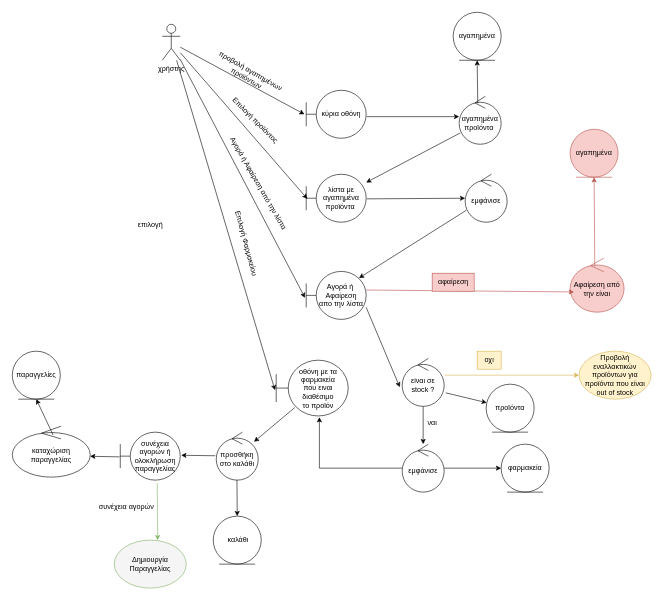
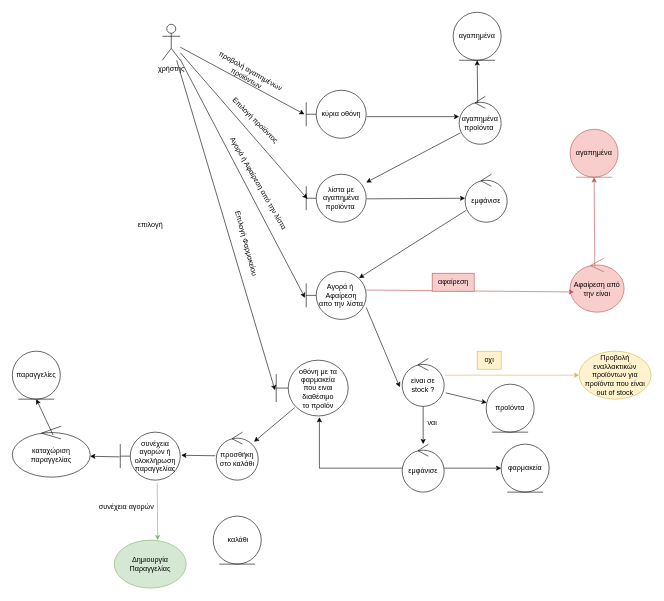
  <mxCell id="0" />
  <mxCell id="1" parent="0" />
  <mxCell id="2" value="χρήστης" style="shape=umlActor;verticalLabelPosition=bottom;verticalAlign=top;html=1;" parent="1" vertex="1"><mxGeometry x="270" y="40" width="30" height="60" as="geometry" /></mxCell>
  <mxCell id="3" value="κύρια οθόνη" style="shape=umlBoundary;whiteSpace=wrap;html=1;" parent="1" vertex="1"><mxGeometry x="510" y="150" width="100" height="80" as="geometry" /></mxCell>
  <mxCell id="4" value="προβολή&amp;nbsp;αγαπημένων &lt;br&gt;προϊόντων&lt;br&gt;&amp;nbsp;" style="text;html=1;align=center;verticalAlign=middle;resizable=0;points=[];autosize=1;strokeColor=none;fillColor=none;rotation=30;" parent="1" vertex="1"><mxGeometry x="340" y="100" width="140" height="60" as="geometry" /></mxCell>
  <mxCell id="5" value="αγαπημένα&lt;br style=&quot;border-color: var(--border-color);&quot;&gt;προϊόντα&amp;nbsp;" style="ellipse;shape=umlControl;whiteSpace=wrap;html=1;" parent="1" vertex="1"><mxGeometry x="765" y="160" width="70" height="80" as="geometry" /></mxCell>
  <mxCell id="6" value="λίστα με αγαπημένα&lt;br style=&quot;border-color: var(--border-color);&quot;&gt;&lt;span style=&quot;&quot;&gt;προϊόντα&amp;nbsp;&lt;/span&gt;" style="shape=umlBoundary;whiteSpace=wrap;html=1;" parent="1" vertex="1"><mxGeometry x="510" y="290" width="100" height="80" as="geometry" /></mxCell>
  <mxCell id="7" value="" style="endArrow=classic;html=1;rounded=0;exitX=1.01;exitY=0.55;exitDx=0;exitDy=0;exitPerimeter=0;entryX=0;entryY=0.425;entryDx=0;entryDy=0;entryPerimeter=0;" parent="1" source="3" target="5" edge="1"><mxGeometry width="50" height="50" relative="1" as="geometry"><mxPoint x="1370" y="400" as="sourcePoint" /><mxPoint x="1420" y="350" as="targetPoint" /></mxGeometry></mxCell>
  <mxCell id="8" value="εμφάνισε" style="ellipse;shape=umlControl;whiteSpace=wrap;html=1;" parent="1" vertex="1"><mxGeometry x="775" y="290" width="70" height="80" as="geometry" /></mxCell>
  <mxCell id="9" value="" style="endArrow=classic;html=1;rounded=0;exitX=1.01;exitY=0.513;exitDx=0;exitDy=0;exitPerimeter=0;entryX=0;entryY=0.5;entryDx=0;entryDy=0;entryPerimeter=0;" parent="1" source="6" target="8" edge="1"><mxGeometry width="50" height="50" relative="1" as="geometry"><mxPoint x="1400" y="510" as="sourcePoint" /><mxPoint x="1450" y="460" as="targetPoint" /></mxGeometry></mxCell>
  <mxCell id="10" value="Αγορά ή&amp;nbsp; Αφαίρεση&lt;br style=&quot;border-color: var(--border-color);&quot;&gt;&lt;span style=&quot;&quot;&gt;απο την λίστα&lt;/span&gt;" style="shape=umlBoundary;whiteSpace=wrap;html=1;" parent="1" vertex="1"><mxGeometry x="510" y="452" width="100" height="80" as="geometry" /></mxCell>
  <mxCell id="11" value="" style="endArrow=classic;html=1;rounded=0;exitX=0.029;exitY=0.75;exitDx=0;exitDy=0;exitPerimeter=0;entryX=0.88;entryY=0.138;entryDx=0;entryDy=0;entryPerimeter=0;" parent="1" source="8" target="10" edge="1"><mxGeometry width="50" height="50" relative="1" as="geometry"><mxPoint x="1040" y="572" as="sourcePoint" /><mxPoint x="1090" y="522" as="targetPoint" /></mxGeometry></mxCell>
  <mxCell id="12" value="Aγορά ή Αφαίρεση από την λίστα" style="text;html=1;align=center;verticalAlign=middle;resizable=0;points=[];autosize=1;strokeColor=none;fillColor=none;rotation=60;" parent="1" vertex="1"><mxGeometry x="330" y="290" width="200" height="30" as="geometry" /></mxCell>
  <mxCell id="13" value="Επιλογή προϊόντος" style="text;html=1;align=center;verticalAlign=middle;resizable=0;points=[];autosize=1;strokeColor=none;fillColor=none;rotation=45;" parent="1" vertex="1"><mxGeometry x="360" y="185" width="130" height="30" as="geometry" /></mxCell>
  <mxCell id="14" value="" style="endArrow=classic;html=1;rounded=0;exitX=1;exitY=0.75;exitDx=0;exitDy=0;exitPerimeter=0;entryX=-0.057;entryY=0.6;entryDx=0;entryDy=0;entryPerimeter=0;" parent="1" source="10" target="16" edge="1"><mxGeometry width="50" height="50" relative="1" as="geometry"><mxPoint x="970" y="562" as="sourcePoint" /><mxPoint x="1140" y="687" as="targetPoint" /></mxGeometry></mxCell>
  <mxCell id="15" style="edgeStyle=orthogonalEdgeStyle;rounded=0;orthogonalLoop=1;jettySize=auto;html=1;" parent="1" source="16" target="20" edge="1"><mxGeometry relative="1" as="geometry" /></mxCell>
  <mxCell id="16" value="εiναι σε stock ?" style="ellipse;shape=umlControl;whiteSpace=wrap;html=1;" parent="1" vertex="1"><mxGeometry x="670" y="597" width="70" height="80" as="geometry" /></mxCell>
  <mxCell id="17" value="φαρμακεία" style="ellipse;shape=umlEntity;whiteSpace=wrap;html=1;" parent="1" vertex="1"><mxGeometry x="835" y="740" width="80" height="80" as="geometry" /></mxCell>
  <mxCell id="18" style="edgeStyle=orthogonalEdgeStyle;rounded=0;orthogonalLoop=1;jettySize=auto;html=1;entryX=0;entryY=0.5;entryDx=0;entryDy=0;" parent="1" source="20" target="17" edge="1"><mxGeometry relative="1" as="geometry" /></mxCell>
  <mxCell id="19" style="edgeStyle=orthogonalEdgeStyle;rounded=0;orthogonalLoop=1;jettySize=auto;html=1;entryX=0.6;entryY=1.022;entryDx=0;entryDy=0;entryPerimeter=0;" parent="1" source="20" target="22" edge="1"><mxGeometry relative="1" as="geometry" /></mxCell>
  <mxCell id="20" value="εμφάνισε" style="ellipse;shape=umlControl;whiteSpace=wrap;html=1;" parent="1" vertex="1"><mxGeometry x="670" y="740" width="70" height="80" as="geometry" /></mxCell>
  <mxCell id="21" value="ναι" style="text;html=1;align=center;verticalAlign=middle;resizable=0;points=[];autosize=1;strokeColor=none;fillColor=none;" parent="1" vertex="1"><mxGeometry x="700" y="690" width="40" height="30" as="geometry" /></mxCell>
  <mxCell id="22" value="οθόνη με τα φαρμακεία&lt;br style=&quot;border-color: var(--border-color);&quot;&gt;&lt;span style=&quot;&quot;&gt;που ειναι διαθέσιμο&lt;/span&gt;&lt;br style=&quot;border-color: var(--border-color);&quot;&gt;&lt;span style=&quot;&quot;&gt;το προϊόν&lt;/span&gt;" style="shape=umlBoundary;whiteSpace=wrap;html=1;" parent="1" vertex="1"><mxGeometry x="460" y="600" width="120" height="93" as="geometry" /></mxCell>
  <mxCell id="23" value="προσθήκη στο καλάθι" style="ellipse;shape=umlControl;whiteSpace=wrap;html=1;" parent="1" vertex="1"><mxGeometry x="360" y="720" width="70" height="80" as="geometry" /></mxCell>
  <mxCell id="24" value="Αφαίρεση από την είναι" style="ellipse;shape=umlControl;whiteSpace=wrap;html=1;fillColor=#f8cecc;strokeColor=#b85450;" parent="1" vertex="1"><mxGeometry x="950" y="430" width="90" height="90" as="geometry" /></mxCell>
  <mxCell id="25" value="αγαπημένα" style="ellipse;shape=umlEntity;whiteSpace=wrap;html=1;fillColor=#f8cecc;strokeColor=#b85450;" parent="1" vertex="1"><mxGeometry x="950" y="215" width="80" height="80" as="geometry" /></mxCell>
  <mxCell id="26" value="" style="endArrow=classic;html=1;rounded=0;exitX=1;exitY=0.388;exitDx=0;exitDy=0;exitPerimeter=0;entryX=0.071;entryY=0.625;entryDx=0;entryDy=0;entryPerimeter=0;fillColor=#f8cecc;strokeColor=#b85450;" parent="1" source="10" target="24" edge="1"><mxGeometry width="50" height="50" relative="1" as="geometry"><mxPoint x="1210" y="682" as="sourcePoint" /><mxPoint x="1260" y="632" as="targetPoint" /></mxGeometry></mxCell>
  <mxCell id="27" value="" style="endArrow=classic;html=1;rounded=0;exitX=0.457;exitY=0.15;exitDx=0;exitDy=0;exitPerimeter=0;entryX=0.5;entryY=1;entryDx=0;entryDy=0;fillColor=#f8cecc;strokeColor=#b85450;" parent="1" source="24" target="25" edge="1"><mxGeometry width="50" height="50" relative="1" as="geometry"><mxPoint x="1210" y="682" as="sourcePoint" /><mxPoint x="1260" y="632" as="targetPoint" /></mxGeometry></mxCell>
  <mxCell id="28" value="αφαίρεση" style="text;html=1;align=center;verticalAlign=middle;resizable=0;points=[];autosize=1;strokeColor=#b85450;fillColor=#f8cecc;" parent="1" vertex="1"><mxGeometry x="720" y="455" width="70" height="30" as="geometry" /></mxCell>
  <mxCell id="29" value="Προβολή εναλλακτικών προϊόντων για προϊόντα που είναι out of stock" style="ellipse;whiteSpace=wrap;html=1;fillColor=#fff2cc;strokeColor=#d6b656;" parent="1" vertex="1"><mxGeometry x="965" y="585" width="120" height="80" as="geometry" /></mxCell>
  <mxCell id="30" value="" style="endArrow=classic;html=1;rounded=0;exitX=1.014;exitY=0.35;exitDx=0;exitDy=0;exitPerimeter=0;fillColor=#fff2cc;strokeColor=#d6b656;entryX=0;entryY=0.5;entryDx=0;entryDy=0;" parent="1" source="16" target="29" edge="1"><mxGeometry width="50" height="50" relative="1" as="geometry"><mxPoint x="1360" y="782" as="sourcePoint" /><mxPoint x="1330" y="762" as="targetPoint" /></mxGeometry></mxCell>
  <mxCell id="31" value="οχι" style="text;html=1;align=center;verticalAlign=middle;resizable=0;points=[];autosize=1;strokeColor=#d6b656;fillColor=#fff2cc;" parent="1" vertex="1"><mxGeometry x="795" y="585" width="40" height="30" as="geometry" /></mxCell>
  <mxCell id="32" value="" style="endArrow=classic;html=1;rounded=0;entryX=-0.03;entryY=0.5;entryDx=0;entryDy=0;entryPerimeter=0;" parent="1" source="2" target="3" edge="1"><mxGeometry width="50" height="50" relative="1" as="geometry"><mxPoint x="960" y="140" as="sourcePoint" /><mxPoint x="1010" y="90" as="targetPoint" /></mxGeometry></mxCell>
  <mxCell id="33" value="" style="endArrow=classic;html=1;rounded=0;entryX=0.02;entryY=0.513;entryDx=0;entryDy=0;entryPerimeter=0;" parent="1" source="2" target="6" edge="1"><mxGeometry width="50" height="50" relative="1" as="geometry"><mxPoint x="960" y="280" as="sourcePoint" /><mxPoint x="1010" y="230" as="targetPoint" /></mxGeometry></mxCell>
  <mxCell id="34" value="" style="endArrow=classic;html=1;rounded=0;exitX=0.029;exitY=0.763;exitDx=0;exitDy=0;exitPerimeter=0;" parent="1" source="5" target="6" edge="1"><mxGeometry width="50" height="50" relative="1" as="geometry"><mxPoint x="920" y="250" as="sourcePoint" /><mxPoint x="970" y="200" as="targetPoint" /></mxGeometry></mxCell>
  <mxCell id="35" value="" style="endArrow=classic;html=1;rounded=0;entryX=-0.02;entryY=0.55;entryDx=0;entryDy=0;entryPerimeter=0;" parent="1" source="2" target="10" edge="1"><mxGeometry width="50" height="50" relative="1" as="geometry"><mxPoint x="920" y="350" as="sourcePoint" /><mxPoint x="970" y="300" as="targetPoint" /></mxGeometry></mxCell>
  <mxCell id="36" value="" style="endArrow=classic;html=1;rounded=0;entryX=-0.017;entryY=0.538;entryDx=0;entryDy=0;entryPerimeter=0;" parent="1" source="2" target="22" edge="1"><mxGeometry width="50" height="50" relative="1" as="geometry"><mxPoint x="310" y="109" as="sourcePoint" /><mxPoint x="518" y="506" as="targetPoint" /></mxGeometry></mxCell>
  <mxCell id="37" value="Επιλογή Φαρμακείου" style="text;html=1;align=center;verticalAlign=middle;resizable=0;points=[];autosize=1;strokeColor=none;fillColor=none;rotation=75;" parent="1" vertex="1"><mxGeometry x="340" y="390" width="140" height="30" as="geometry" /></mxCell>
  <mxCell id="38" value="" style="endArrow=classic;html=1;rounded=0;exitX=0.258;exitY=0.849;exitDx=0;exitDy=0;exitPerimeter=0;" parent="1" source="22" target="23" edge="1"><mxGeometry width="50" height="50" relative="1" as="geometry"><mxPoint x="920" y="570" as="sourcePoint" /><mxPoint x="970" y="520" as="targetPoint" /></mxGeometry></mxCell>
  <mxCell id="39" value="συνέχεια αγορών ή ολοκλήρωση παραγγελίας" style="shape=umlBoundary;whiteSpace=wrap;html=1;" parent="1" vertex="1"><mxGeometry x="200" y="720" width="100" height="80" as="geometry" /></mxCell>
  <mxCell id="40" value="" style="endArrow=classic;html=1;rounded=0;exitX=-0.023;exitY=0.492;exitDx=0;exitDy=0;exitPerimeter=0;entryX=1.016;entryY=0.482;entryDx=0;entryDy=0;entryPerimeter=0;" parent="1" source="23" target="39" edge="1"><mxGeometry width="50" height="50" relative="1" as="geometry"><mxPoint x="190" y="770" as="sourcePoint" /><mxPoint x="240" y="720" as="targetPoint" /></mxGeometry></mxCell>
  <mxCell id="41" value="επιλογή" style="text;html=1;align=center;verticalAlign=middle;resizable=0;points=[];autosize=1;strokeColor=none;fillColor=none;" parent="1" vertex="1"><mxGeometry x="220" y="360" width="60" height="30" as="geometry" /></mxCell>
- <mxCell id="42" value="Δημιουργία Παραγγελίας" style="ellipse;whiteSpace=wrap;html=1;fillColor=#f5f5f5;strokeColor=#82b366;" parent="1" vertex="1"><mxGeometry x="190" y="900" width="120" height="80" as="geometry" /></mxCell>
+ <mxCell id="42" value="Δημιουργία Παραγγελίας" style="ellipse;whiteSpace=wrap;html=1;fillColor=#d5e8d4;strokeColor=#82b366;" parent="1" vertex="1"><mxGeometry x="190" y="900" width="120" height="80" as="geometry" /></mxCell>
  <mxCell id="43" value="συνέχεια αγορών" style="text;html=1;align=center;verticalAlign=middle;resizable=0;points=[];autosize=1;strokeColor=none;fillColor=none;" parent="1" vertex="1"><mxGeometry x="150" y="830" width="120" height="30" as="geometry" /></mxCell>
  <mxCell id="44" value="" style="endArrow=classic;html=1;rounded=0;exitX=0.616;exitY=1.062;exitDx=0;exitDy=0;exitPerimeter=0;entryX=0.603;entryY=0.002;entryDx=0;entryDy=0;entryPerimeter=0;fillColor=#d5e8d4;strokeColor=#82b366;" parent="1" source="39" target="42" edge="1"><mxGeometry width="50" height="50" relative="1" as="geometry"><mxPoint x="190" y="870" as="sourcePoint" /><mxPoint x="240" y="820" as="targetPoint" /></mxGeometry></mxCell>
  <mxCell id="45" value="&amp;nbsp;καλάθι" style="ellipse;shape=umlEntity;whiteSpace=wrap;html=1;" parent="1" vertex="1"><mxGeometry x="355" y="860" width="80" height="80" as="geometry" /></mxCell>
- <mxCell id="46" value="" style="endArrow=classic;html=1;rounded=0;exitX=0.494;exitY=0.995;exitDx=0;exitDy=0;exitPerimeter=0;entryX=0.5;entryY=0;entryDx=0;entryDy=0;" parent="1" source="23" target="45" edge="1"><mxGeometry width="50" height="50" relative="1" as="geometry"><mxPoint x="370" y="870" as="sourcePoint" /><mxPoint x="420" y="820" as="targetPoint" /></mxGeometry></mxCell>
  <mxCell id="47" value="" style="endArrow=classic;html=1;rounded=0;exitX=-0.012;exitY=0.515;exitDx=0;exitDy=0;exitPerimeter=0;entryX=0.998;entryY=0.591;entryDx=0;entryDy=0;entryPerimeter=0;" parent="1" source="39" target="52" edge="1"><mxGeometry width="50" height="50" relative="1" as="geometry"><mxPoint x="260" y="770" as="sourcePoint" /><mxPoint x="310" y="720" as="targetPoint" /></mxGeometry></mxCell>
  <mxCell id="48" value="αγαπημένα" style="ellipse;shape=umlEntity;whiteSpace=wrap;html=1;" parent="1" vertex="1"><mxGeometry x="755" y="20" width="80" height="80" as="geometry" /></mxCell>
  <mxCell id="49" value="" style="endArrow=classic;html=1;rounded=0;entryX=0.5;entryY=1;entryDx=0;entryDy=0;exitX=0.443;exitY=0.143;exitDx=0;exitDy=0;exitPerimeter=0;" parent="1" source="5" target="48" edge="1"><mxGeometry width="50" height="50" relative="1" as="geometry"><mxPoint x="570" y="180" as="sourcePoint" /><mxPoint x="620" y="130" as="targetPoint" /></mxGeometry></mxCell>
  <mxCell id="50" value="προϊόντα" style="ellipse;shape=umlEntity;whiteSpace=wrap;html=1;" vertex="1" parent="1"><mxGeometry x="810" y="640" width="80" height="80" as="geometry" /></mxCell>
  <mxCell id="51" value="" style="endArrow=classic;html=1;rounded=0;exitX=1.037;exitY=0.718;exitDx=0;exitDy=0;exitPerimeter=0;" edge="1" parent="1" source="16" target="50"><mxGeometry width="50" height="50" relative="1" as="geometry"><mxPoint x="750" y="540" as="sourcePoint" /><mxPoint x="800" y="490" as="targetPoint" /></mxGeometry></mxCell>
  <mxCell id="52" value="καταχώριση παραγγελίας" style="ellipse;shape=umlControl;whiteSpace=wrap;html=1;" vertex="1" parent="1"><mxGeometry x="20" y="710" width="130" height="85" as="geometry" /></mxCell>
  <mxCell id="53" value="παραγγελίες" style="ellipse;shape=umlEntity;whiteSpace=wrap;html=1;" vertex="1" parent="1"><mxGeometry x="20" y="585" width="80" height="80" as="geometry" /></mxCell>
  <mxCell id="54" value="" style="endArrow=classic;html=1;rounded=0;entryX=0.5;entryY=1;entryDx=0;entryDy=0;exitX=0.523;exitY=0.174;exitDx=0;exitDy=0;exitPerimeter=0;" edge="1" parent="1" source="52" target="53"><mxGeometry width="50" height="50" relative="1" as="geometry"><mxPoint x="70" y="740" as="sourcePoint" /><mxPoint x="120" y="690" as="targetPoint" /></mxGeometry></mxCell>
